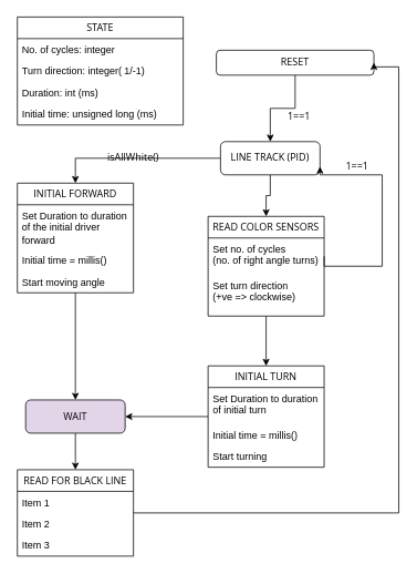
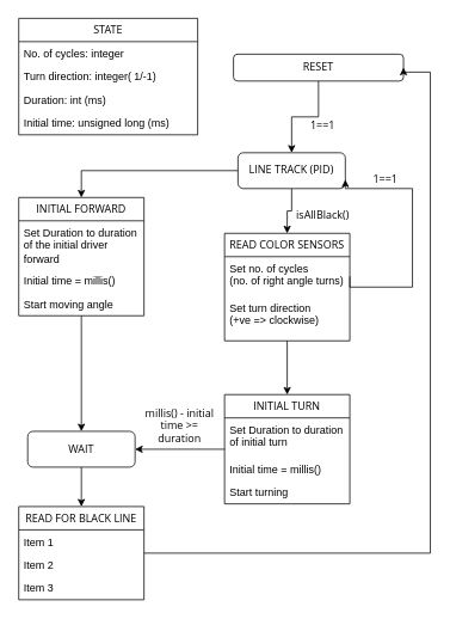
  <mxCell id="0" />
  <mxCell id="1" parent="0" />
  <mxCell id="2" style="edgeStyle=orthogonalEdgeStyle;rounded=0;orthogonalLoop=1;jettySize=auto;html=1;exitX=0.5;exitY=1;exitDx=0;exitDy=0;entryX=0.5;entryY=0;entryDx=0;entryDy=0;fontFamily=Open Sans;fontSource=https%3A%2F%2Ffonts.googleapis.com%2Fcss%3Ffamily%3DOpen%2BSans;" edge="1" parent="1" source="3" target="6"><mxGeometry relative="1" as="geometry" /></mxCell>
  <mxCell id="3" value="&lt;font data-font-src=&quot;https://fonts.googleapis.com/css?family=Open+Sans&quot;&gt;RESE&lt;/font&gt;&lt;font data-font-src=&quot;https://fonts.googleapis.com/css?family=Open+Sans&quot;&gt;T&lt;/font&gt;" style="rounded=1;whiteSpace=wrap;html=1;fontSize=12;glass=0;strokeWidth=1;shadow=0;fontFamily=Open Sans;fontSource=https%3A%2F%2Ffonts.googleapis.com%2Fcss%3Ffamily%3DOpen%2BSans;" parent="1" vertex="1"><mxGeometry x="260" y="60" width="190" height="30" as="geometry" /></mxCell>
  <mxCell id="4" style="edgeStyle=orthogonalEdgeStyle;rounded=0;orthogonalLoop=1;jettySize=auto;html=1;exitX=0.5;exitY=1;exitDx=0;exitDy=0;entryX=0.5;entryY=0;entryDx=0;entryDy=0;fontFamily=Open Sans;fontSource=https%3A%2F%2Ffonts.googleapis.com%2Fcss%3Ffamily%3DOpen%2BSans;" edge="1" parent="1" source="6" target="17"><mxGeometry relative="1" as="geometry"><mxPoint x="320" y="310" as="targetPoint" /></mxGeometry></mxCell>
  <mxCell id="5" style="edgeStyle=orthogonalEdgeStyle;rounded=0;orthogonalLoop=1;jettySize=auto;html=1;exitX=0;exitY=0.5;exitDx=0;exitDy=0;entryX=0.5;entryY=0;entryDx=0;entryDy=0;fontFamily=Open Sans;fontSource=https%3A%2F%2Ffonts.googleapis.com%2Fcss%3Ffamily%3DOpen%2BSans;" edge="1" parent="1" source="6" target="29"><mxGeometry relative="1" as="geometry" /></mxCell>
  <mxCell id="6" value="LINE TRACK (PID)" style="rounded=1;whiteSpace=wrap;html=1;fontSize=12;glass=0;strokeWidth=1;shadow=0;fontFamily=Open Sans;fontSource=https%3A%2F%2Ffonts.googleapis.com%2Fcss%3Ffamily%3DOpen%2BSans;" parent="1" vertex="1"><mxGeometry x="265" y="170" width="120" height="40" as="geometry" /></mxCell>
  <mxCell id="7" value="&lt;div&gt;1==1&lt;/div&gt;" style="text;html=1;strokeColor=none;fillColor=none;align=center;verticalAlign=middle;whiteSpace=wrap;rounded=0;fontFamily=Open Sans;fontSource=https%3A%2F%2Ffonts.googleapis.com%2Fcss%3Ffamily%3DOpen%2BSans;" vertex="1" parent="1"><mxGeometry x="340" y="130" width="40" height="20" as="geometry" /></mxCell>
+ <mxCell id="8" value="isAllBlack()" style="text;html=1;strokeColor=none;fillColor=none;align=center;verticalAlign=middle;whiteSpace=wrap;rounded=0;fontFamily=Open Sans;fontSource=https%3A%2F%2Ffonts.googleapis.com%2Fcss%3Ffamily%3DOpen%2BSans;" vertex="1" parent="1"><mxGeometry x="330" y="230" width="60" height="20" as="geometry" /></mxCell>
  <mxCell id="9" style="edgeStyle=orthogonalEdgeStyle;rounded=0;orthogonalLoop=1;jettySize=auto;html=1;exitX=0.5;exitY=1;exitDx=0;exitDy=0;entryX=0.5;entryY=0;entryDx=0;entryDy=0;fontFamily=Open Sans;fontSource=https%3A%2F%2Ffonts.googleapis.com%2Fcss%3Ffamily%3DOpen%2BSans;" edge="1" parent="1" source="10" target="34"><mxGeometry relative="1" as="geometry"><mxPoint x="90" y="585" as="targetPoint" /></mxGeometry></mxCell>
- <mxCell id="10" value="WAIT" style="rounded=1;whiteSpace=wrap;html=1;fontFamily=Open Sans;fontSource=https%3A%2F%2Ffonts.googleapis.com%2Fcss%3Ffamily%3DOpen%2BSans;fillColor=#e1d5e7;" vertex="1" parent="1"><mxGeometry x="30" y="481" width="120" height="40" as="geometry" /></mxCell>
+ <mxCell id="10" value="WAIT" style="rounded=1;whiteSpace=wrap;html=1;fontFamily=Open Sans;fontSource=https%3A%2F%2Ffonts.googleapis.com%2Fcss%3Ffamily%3DOpen%2BSans;" vertex="1" parent="1"><mxGeometry x="30" y="481" width="120" height="40" as="geometry" /></mxCell>
  <mxCell id="11" value="STATE" style="swimlane;fontStyle=0;childLayout=stackLayout;horizontal=1;startSize=26;horizontalStack=0;resizeParent=1;resizeParentMax=0;resizeLast=0;collapsible=1;marginBottom=0;fontFamily=Open Sans;fontSource=https%3A%2F%2Ffonts.googleapis.com%2Fcss%3Ffamily%3DOpen%2BSans;" vertex="1" parent="1"><mxGeometry x="20" y="20" width="200" height="130" as="geometry" /></mxCell>
  <mxCell id="12" value="No. of cycles: integer" style="text;strokeColor=none;fillColor=none;align=left;verticalAlign=top;spacingLeft=4;spacingRight=4;overflow=hidden;rotatable=0;points=[[0,0.5],[1,0.5]];portConstraint=eastwest;" vertex="1" parent="11"><mxGeometry y="26" width="200" height="26" as="geometry" /></mxCell>
  <mxCell id="13" value="Turn direction: integer( 1/-1)" style="text;strokeColor=none;fillColor=none;align=left;verticalAlign=top;spacingLeft=4;spacingRight=4;overflow=hidden;rotatable=0;points=[[0,0.5],[1,0.5]];portConstraint=eastwest;" vertex="1" parent="11"><mxGeometry y="52" width="200" height="26" as="geometry" /></mxCell>
  <mxCell id="14" value="Duration: int (ms)" style="text;strokeColor=none;fillColor=none;align=left;verticalAlign=top;spacingLeft=4;spacingRight=4;overflow=hidden;rotatable=0;points=[[0,0.5],[1,0.5]];portConstraint=eastwest;" vertex="1" parent="11"><mxGeometry y="78" width="200" height="26" as="geometry" /></mxCell>
  <mxCell id="15" value="Initial time: unsigned long (ms)" style="text;strokeColor=none;fillColor=none;align=left;verticalAlign=top;spacingLeft=4;spacingRight=4;overflow=hidden;rotatable=0;points=[[0,0.5],[1,0.5]];portConstraint=eastwest;" vertex="1" parent="11"><mxGeometry y="104" width="200" height="26" as="geometry" /></mxCell>
  <mxCell id="16" style="edgeStyle=orthogonalEdgeStyle;rounded=0;orthogonalLoop=1;jettySize=auto;html=1;exitX=0.5;exitY=1;exitDx=0;exitDy=0;fontFamily=Open Sans;fontSource=https%3A%2F%2Ffonts.googleapis.com%2Fcss%3Ffamily%3DOpen%2BSans;entryX=0.5;entryY=0;entryDx=0;entryDy=0;" edge="1" parent="1" source="17" target="24"><mxGeometry relative="1" as="geometry"><mxPoint x="320" y="460" as="targetPoint" /></mxGeometry></mxCell>
  <mxCell id="17" value="READ COLOR SENSORS" style="swimlane;fontStyle=0;childLayout=stackLayout;horizontal=1;startSize=26;horizontalStack=0;resizeParent=1;resizeParentMax=0;resizeLast=0;collapsible=1;marginBottom=0;fontFamily=Open Sans;fontSource=https%3A%2F%2Ffonts.googleapis.com%2Fcss%3Ffamily%3DOpen%2BSans;" vertex="1" parent="1"><mxGeometry x="250" y="260" width="140" height="120" as="geometry" /></mxCell>
  <mxCell id="18" value="Set no. of cycles&#10; (no. of right angle turns)" style="text;strokeColor=none;fillColor=none;align=left;verticalAlign=top;spacingLeft=4;spacingRight=4;overflow=hidden;rotatable=0;points=[[0,0.5],[1,0.5]];portConstraint=eastwest;" vertex="1" parent="17"><mxGeometry y="26" width="140" height="44" as="geometry" /></mxCell>
  <mxCell id="19" value="Set turn direction &#10;(+ve =&gt; clockwise)" style="text;strokeColor=none;fillColor=none;align=left;verticalAlign=top;spacingLeft=4;spacingRight=4;overflow=hidden;rotatable=0;points=[[0,0.5],[1,0.5]];portConstraint=eastwest;" vertex="1" parent="17"><mxGeometry y="70" width="140" height="50" as="geometry" /></mxCell>
  <mxCell id="20" style="edgeStyle=orthogonalEdgeStyle;rounded=0;orthogonalLoop=1;jettySize=auto;html=1;exitX=1;exitY=0.5;exitDx=0;exitDy=0;entryX=1;entryY=0.75;entryDx=0;entryDy=0;fontFamily=Open Sans;fontSource=https%3A%2F%2Ffonts.googleapis.com%2Fcss%3Ffamily%3DOpen%2BSans;" edge="1" parent="1" source="18" target="6"><mxGeometry relative="1" as="geometry"><Array as="points"><mxPoint x="390" y="320" /><mxPoint x="460" y="320" /><mxPoint x="460" y="210" /></Array></mxGeometry></mxCell>
  <mxCell id="21" value="1==1" style="text;html=1;strokeColor=none;fillColor=none;align=center;verticalAlign=middle;whiteSpace=wrap;rounded=0;fontFamily=Open Sans;fontSource=https%3A%2F%2Ffonts.googleapis.com%2Fcss%3Ffamily%3DOpen%2BSans;" vertex="1" parent="1"><mxGeometry x="410" y="190" width="40" height="20" as="geometry" /></mxCell>
+ <mxCell id="22" value="millis() - initial time &amp;gt;= duration" style="text;html=1;strokeColor=none;fillColor=none;align=center;verticalAlign=middle;whiteSpace=wrap;rounded=0;fontFamily=Open Sans;fontSource=https%3A%2F%2Ffonts.googleapis.com%2Fcss%3Ffamily%3DOpen%2BSans;" vertex="1" parent="1"><mxGeometry x="160" y="450" width="80" height="50" as="geometry" /></mxCell>
  <mxCell id="23" style="edgeStyle=orthogonalEdgeStyle;rounded=0;orthogonalLoop=1;jettySize=auto;html=1;exitX=0;exitY=0.5;exitDx=0;exitDy=0;entryX=1;entryY=0.5;entryDx=0;entryDy=0;fontFamily=Open Sans;fontSource=https%3A%2F%2Ffonts.googleapis.com%2Fcss%3Ffamily%3DOpen%2BSans;" edge="1" parent="1" source="24" target="10"><mxGeometry relative="1" as="geometry" /></mxCell>
  <mxCell id="24" value="INITIAL TURN" style="swimlane;fontStyle=0;childLayout=stackLayout;horizontal=1;startSize=26;horizontalStack=0;resizeParent=1;resizeParentMax=0;resizeLast=0;collapsible=1;marginBottom=0;fontFamily=Open Sans;fontSource=https%3A%2F%2Ffonts.googleapis.com%2Fcss%3Ffamily%3DOpen%2BSans;" vertex="1" parent="1"><mxGeometry x="250" y="440" width="140" height="122" as="geometry" /></mxCell>
  <mxCell id="25" value="Set Duration to duration of initial turn" style="text;strokeColor=none;fillColor=none;align=left;verticalAlign=top;spacingLeft=4;spacingRight=4;overflow=hidden;rotatable=0;points=[[0,0.5],[1,0.5]];portConstraint=eastwest;whiteSpace=wrap;" vertex="1" parent="24"><mxGeometry y="26" width="140" height="44" as="geometry" /></mxCell>
  <mxCell id="26" value="Initial time = millis()" style="text;strokeColor=none;fillColor=none;align=left;verticalAlign=top;spacingLeft=4;spacingRight=4;overflow=hidden;rotatable=0;points=[[0,0.5],[1,0.5]];portConstraint=eastwest;" vertex="1" parent="24"><mxGeometry y="70" width="140" height="26" as="geometry" /></mxCell>
  <mxCell id="27" value="Start turning" style="text;strokeColor=none;fillColor=none;align=left;verticalAlign=top;spacingLeft=4;spacingRight=4;overflow=hidden;rotatable=0;points=[[0,0.5],[1,0.5]];portConstraint=eastwest;" vertex="1" parent="24"><mxGeometry y="96" width="140" height="26" as="geometry" /></mxCell>
  <mxCell id="28" style="edgeStyle=orthogonalEdgeStyle;rounded=0;orthogonalLoop=1;jettySize=auto;html=1;exitX=0.5;exitY=1;exitDx=0;exitDy=0;entryX=0.5;entryY=0;entryDx=0;entryDy=0;fontFamily=Open Sans;fontSource=https%3A%2F%2Ffonts.googleapis.com%2Fcss%3Ffamily%3DOpen%2BSans;" edge="1" parent="1" source="29" target="10"><mxGeometry relative="1" as="geometry" /></mxCell>
  <mxCell id="29" value="INITIAL FORWARD" style="swimlane;fontStyle=0;childLayout=stackLayout;horizontal=1;startSize=26;horizontalStack=0;resizeParent=1;resizeParentMax=0;resizeLast=0;collapsible=1;marginBottom=0;fontFamily=Open Sans;fontSource=https%3A%2F%2Ffonts.googleapis.com%2Fcss%3Ffamily%3DOpen%2BSans;" vertex="1" parent="1"><mxGeometry x="20" y="220" width="140" height="132" as="geometry" /></mxCell>
  <mxCell id="30" value="Set Duration to duration of the initial driver forward" style="text;strokeColor=none;fillColor=none;align=left;verticalAlign=top;spacingLeft=4;spacingRight=4;overflow=hidden;rotatable=0;points=[[0,0.5],[1,0.5]];portConstraint=eastwest;whiteSpace=wrap;" vertex="1" parent="29"><mxGeometry y="26" width="140" height="54" as="geometry" /></mxCell>
  <mxCell id="31" value="Initial time = millis()" style="text;strokeColor=none;fillColor=none;align=left;verticalAlign=top;spacingLeft=4;spacingRight=4;overflow=hidden;rotatable=0;points=[[0,0.5],[1,0.5]];portConstraint=eastwest;" vertex="1" parent="29"><mxGeometry y="80" width="140" height="26" as="geometry" /></mxCell>
  <mxCell id="32" value="Start moving angle" style="text;strokeColor=none;fillColor=none;align=left;verticalAlign=top;spacingLeft=4;spacingRight=4;overflow=hidden;rotatable=0;points=[[0,0.5],[1,0.5]];portConstraint=eastwest;" vertex="1" parent="29"><mxGeometry y="106" width="140" height="26" as="geometry" /></mxCell>
  <mxCell id="33" style="edgeStyle=orthogonalEdgeStyle;rounded=0;orthogonalLoop=1;jettySize=auto;html=1;exitX=1;exitY=0.5;exitDx=0;exitDy=0;entryX=1;entryY=0.5;entryDx=0;entryDy=0;fontFamily=Open Sans;fontSource=https%3A%2F%2Ffonts.googleapis.com%2Fcss%3Ffamily%3DOpen%2BSans;" edge="1" parent="1" source="34" target="3"><mxGeometry relative="1" as="geometry"><Array as="points"><mxPoint x="480" y="617" /><mxPoint x="480" y="80" /></Array></mxGeometry></mxCell>
  <mxCell id="34" value="READ FOR BLACK LINE" style="swimlane;fontStyle=0;childLayout=stackLayout;horizontal=1;startSize=26;horizontalStack=0;resizeParent=1;resizeParentMax=0;resizeLast=0;collapsible=1;marginBottom=0;fontFamily=Open Sans;fontSource=https%3A%2F%2Ffonts.googleapis.com%2Fcss%3Ffamily%3DOpen%2BSans;" vertex="1" parent="1"><mxGeometry x="20" y="565" width="140" height="104" as="geometry" /></mxCell>
  <mxCell id="35" value="Item 1" style="text;strokeColor=none;fillColor=none;align=left;verticalAlign=top;spacingLeft=4;spacingRight=4;overflow=hidden;rotatable=0;points=[[0,0.5],[1,0.5]];portConstraint=eastwest;" vertex="1" parent="34"><mxGeometry y="26" width="140" height="26" as="geometry" /></mxCell>
  <mxCell id="36" value="Item 2" style="text;strokeColor=none;fillColor=none;align=left;verticalAlign=top;spacingLeft=4;spacingRight=4;overflow=hidden;rotatable=0;points=[[0,0.5],[1,0.5]];portConstraint=eastwest;" vertex="1" parent="34"><mxGeometry y="52" width="140" height="26" as="geometry" /></mxCell>
  <mxCell id="37" value="Item 3" style="text;strokeColor=none;fillColor=none;align=left;verticalAlign=top;spacingLeft=4;spacingRight=4;overflow=hidden;rotatable=0;points=[[0,0.5],[1,0.5]];portConstraint=eastwest;" vertex="1" parent="34"><mxGeometry y="78" width="140" height="26" as="geometry" /></mxCell>
- <mxCell id="38" value="isAllWhite()" style="text;html=1;strokeColor=none;fillColor=none;align=center;verticalAlign=middle;whiteSpace=wrap;rounded=0;fontFamily=Open Sans;fontSource=https%3A%2F%2Ffonts.googleapis.com%2Fcss%3Ffamily%3DOpen%2BSans;" vertex="1" parent="1"><mxGeometry x="120" y="180" width="80" height="20" as="geometry" /></mxCell>
